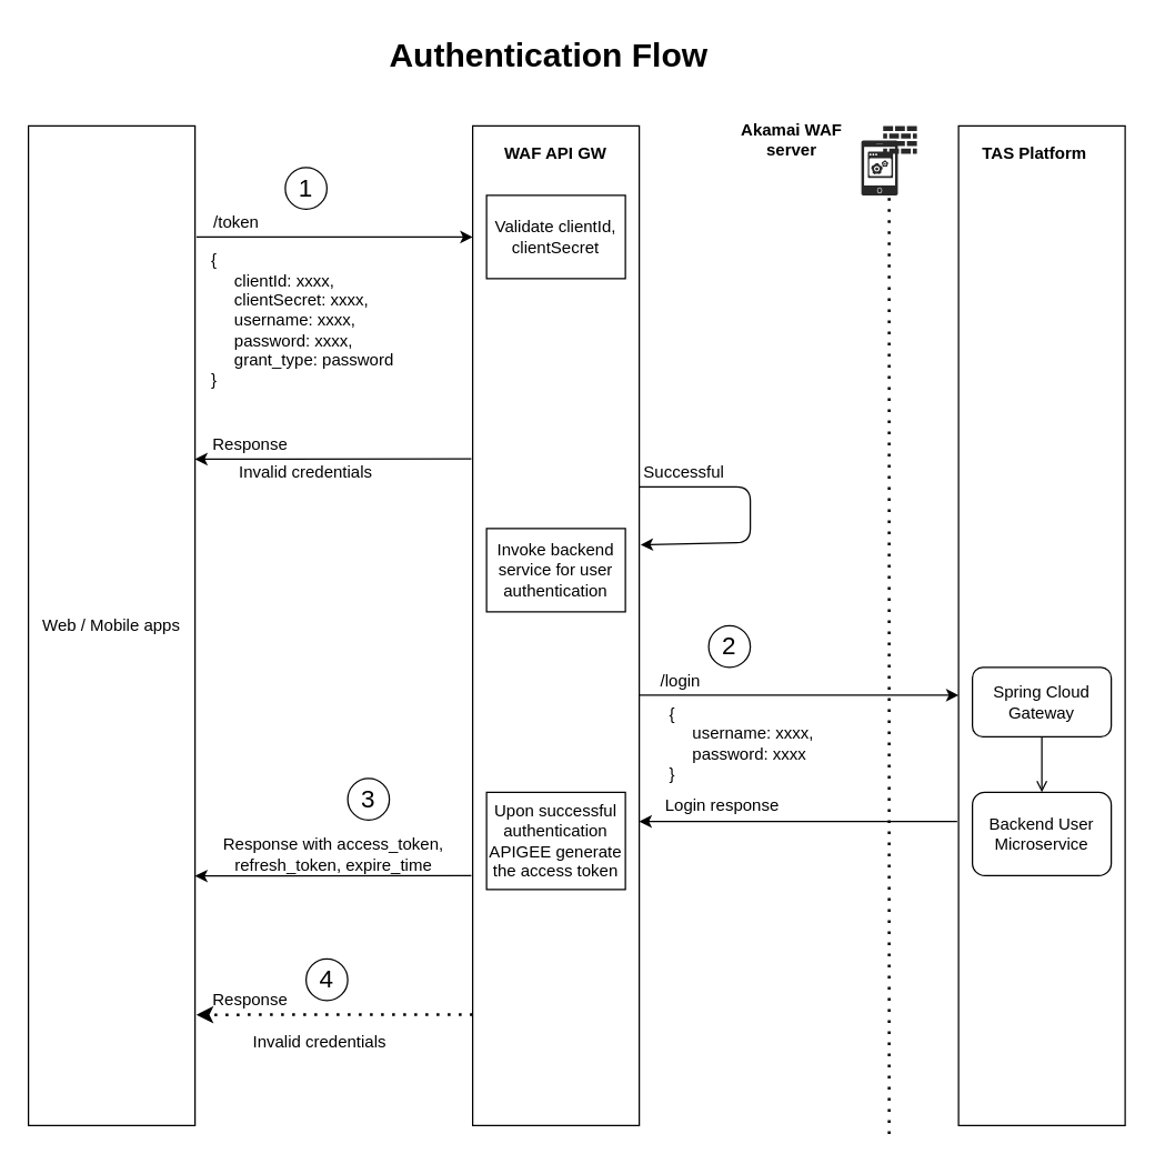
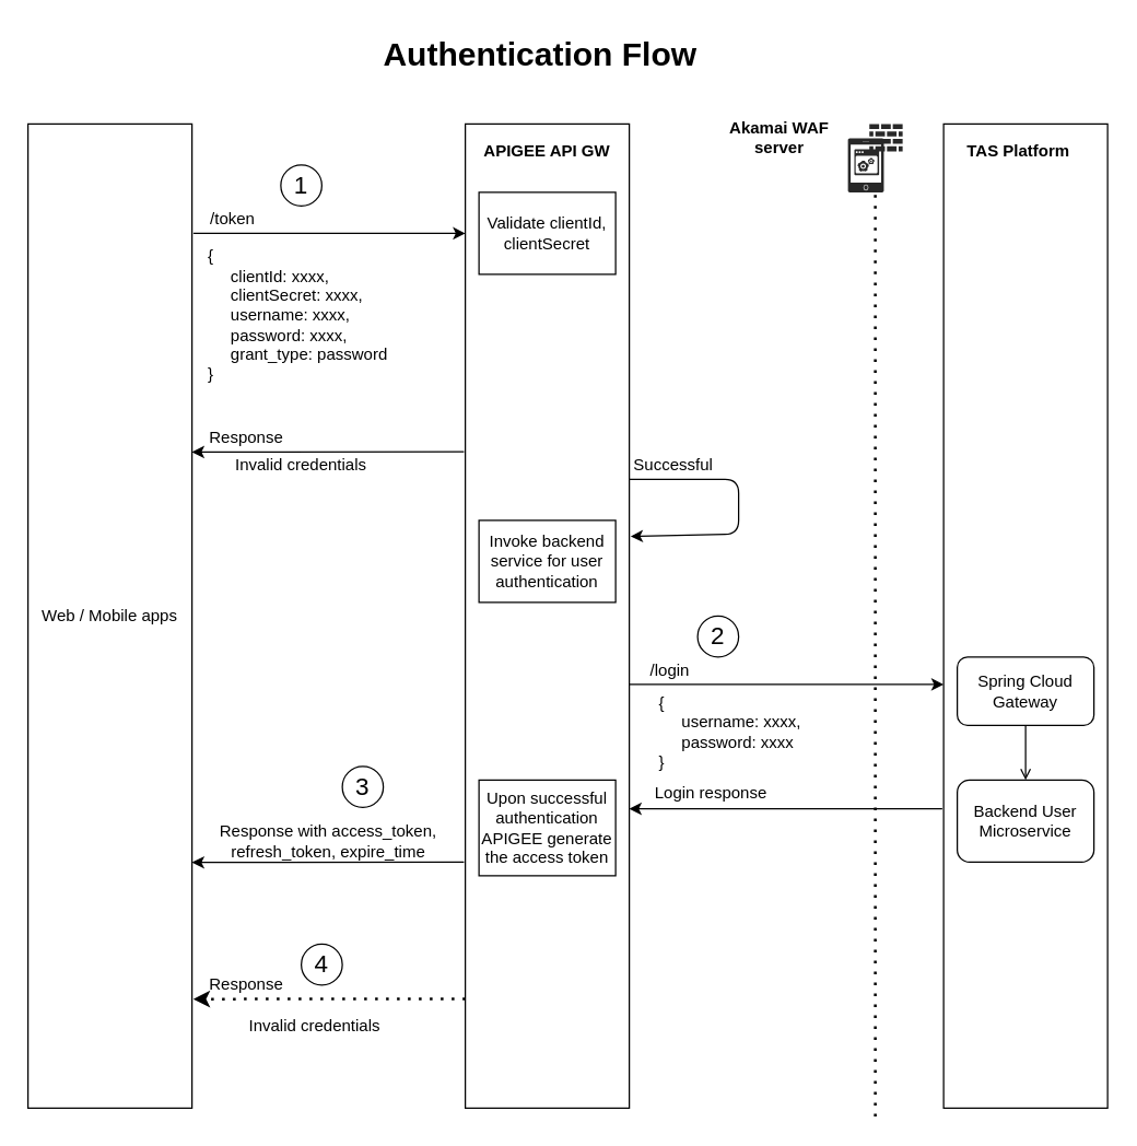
  <mxCell id="0" />
  <mxCell id="1" parent="0" />
  <mxCell id="2" value="Web / Mobile apps" style="rounded=0;whiteSpace=wrap;html=1;" parent="1" vertex="1"><mxGeometry x="20" y="90" width="120" height="720" as="geometry" /></mxCell>
  <mxCell id="3" value="" style="rounded=0;whiteSpace=wrap;html=1;" parent="1" vertex="1"><mxGeometry x="340" y="90" width="120" height="720" as="geometry" /></mxCell>
  <mxCell id="4" value="" style="rounded=0;whiteSpace=wrap;html=1;" parent="1" vertex="1"><mxGeometry x="690" y="90" width="120" height="720" as="geometry" /></mxCell>
- <mxCell id="5" value="&lt;b&gt;WAF API GW&lt;/b&gt;" style="text;html=1;strokeColor=none;fillColor=none;align=center;verticalAlign=middle;whiteSpace=wrap;rounded=0;" parent="1" vertex="1"><mxGeometry x="345" y="100" width="110" height="20" as="geometry" /></mxCell>
+ <mxCell id="5" value="&lt;b&gt;APIGEE API GW&lt;/b&gt;" style="text;html=1;strokeColor=none;fillColor=none;align=center;verticalAlign=middle;whiteSpace=wrap;rounded=0;" parent="1" vertex="1"><mxGeometry x="345" y="100" width="110" height="20" as="geometry" /></mxCell>
  <mxCell id="6" value="" style="endArrow=classic;html=1;" parent="1" edge="1"><mxGeometry width="50" height="50" relative="1" as="geometry"><mxPoint x="141" y="170" as="sourcePoint" /><mxPoint x="340" y="170" as="targetPoint" /></mxGeometry></mxCell>
  <mxCell id="7" value="/token" style="text;html=1;strokeColor=none;fillColor=none;align=center;verticalAlign=middle;whiteSpace=wrap;rounded=0;" parent="1" vertex="1"><mxGeometry x="110" y="150" width="120" height="20" as="geometry" /></mxCell>
  <mxCell id="8" value="{&lt;br&gt;&amp;nbsp; &amp;nbsp; &amp;nbsp;clientId: xxxx,&lt;br&gt;&amp;nbsp; &amp;nbsp; &amp;nbsp;clientSecret: xxxx,&lt;br&gt;&amp;nbsp; &amp;nbsp; &amp;nbsp;username: xxxx,&lt;br&gt;&amp;nbsp; &amp;nbsp; &amp;nbsp;password: xxxx,&lt;br&gt;&amp;nbsp; &amp;nbsp; &amp;nbsp;grant_type: password&lt;br&gt;}" style="text;html=1;strokeColor=none;fillColor=none;align=left;verticalAlign=middle;whiteSpace=wrap;rounded=0;" parent="1" vertex="1"><mxGeometry x="150" y="180" width="180" height="100" as="geometry" /></mxCell>
  <mxCell id="9" value="Validate clientId, clientSecret" style="rounded=0;whiteSpace=wrap;html=1;" parent="1" vertex="1"><mxGeometry x="350" y="140" width="100" height="60" as="geometry" /></mxCell>
  <mxCell id="10" value="Invoke backend service for user authentication" style="rounded=0;whiteSpace=wrap;html=1;" parent="1" vertex="1"><mxGeometry x="350" y="380" width="100" height="60" as="geometry" /></mxCell>
  <mxCell id="11" value="" style="endArrow=classic;html=1;" parent="1" edge="1"><mxGeometry width="50" height="50" relative="1" as="geometry"><mxPoint x="460" y="500" as="sourcePoint" /><mxPoint x="690" y="500" as="targetPoint" /></mxGeometry></mxCell>
  <mxCell id="12" value="/login" style="text;html=1;strokeColor=none;fillColor=none;align=center;verticalAlign=middle;whiteSpace=wrap;rounded=0;" parent="1" vertex="1"><mxGeometry x="430" y="480" width="120" height="20" as="geometry" /></mxCell>
  <mxCell id="13" value="{&lt;br&gt;&amp;nbsp; &amp;nbsp; &amp;nbsp;username: xxxx,&lt;br&gt;&amp;nbsp; &amp;nbsp; &amp;nbsp;password: xxxx&lt;br&gt;}" style="text;html=1;strokeColor=none;fillColor=none;align=left;verticalAlign=middle;whiteSpace=wrap;rounded=0;" parent="1" vertex="1"><mxGeometry x="480" y="510" width="180" height="50" as="geometry" /></mxCell>
  <mxCell id="14" value="" style="endArrow=classic;html=1;exitX=-0.008;exitY=0.333;exitDx=0;exitDy=0;exitPerimeter=0;" parent="1" source="3" edge="1"><mxGeometry width="50" height="50" relative="1" as="geometry"><mxPoint x="151" y="180" as="sourcePoint" /><mxPoint x="140" y="330" as="targetPoint" /><Array as="points" /></mxGeometry></mxCell>
  <mxCell id="15" value="Invalid credentials" style="text;html=1;strokeColor=none;fillColor=none;align=center;verticalAlign=middle;whiteSpace=wrap;rounded=0;" parent="1" vertex="1"><mxGeometry x="160" y="740" width="140" height="20" as="geometry" /></mxCell>
  <mxCell id="16" value="Response" style="text;html=1;strokeColor=none;fillColor=none;align=center;verticalAlign=middle;whiteSpace=wrap;rounded=0;" parent="1" vertex="1"><mxGeometry x="110" y="710" width="140" height="20" as="geometry" /></mxCell>
  <mxCell id="17" value="" style="endArrow=classic;html=1;entryX=1.008;entryY=0.419;entryDx=0;entryDy=0;entryPerimeter=0;" parent="1" target="3" edge="1"><mxGeometry width="50" height="50" relative="1" as="geometry"><mxPoint x="460" y="350" as="sourcePoint" /><mxPoint x="550" y="390" as="targetPoint" /><Array as="points"><mxPoint x="540" y="350" /><mxPoint x="540" y="390" /></Array></mxGeometry></mxCell>
  <mxCell id="18" value="Successful" style="text;html=1;strokeColor=none;fillColor=none;align=center;verticalAlign=middle;whiteSpace=wrap;rounded=0;" parent="1" vertex="1"><mxGeometry x="435" y="330" width="115" height="20" as="geometry" /></mxCell>
  <mxCell id="19" value="" style="endArrow=classic;html=1;" parent="1" edge="1"><mxGeometry width="50" height="50" relative="1" as="geometry"><mxPoint x="689" y="591" as="sourcePoint" /><mxPoint x="460" y="591" as="targetPoint" /></mxGeometry></mxCell>
  <mxCell id="20" value="Login response" style="text;html=1;strokeColor=none;fillColor=none;align=center;verticalAlign=middle;whiteSpace=wrap;rounded=0;" parent="1" vertex="1"><mxGeometry x="460" y="570" width="120" height="20" as="geometry" /></mxCell>
  <mxCell id="21" value="Upon successful authentication APIGEE generate the access token" style="rounded=0;whiteSpace=wrap;html=1;" parent="1" vertex="1"><mxGeometry x="350" y="570" width="100" height="70" as="geometry" /></mxCell>
  <mxCell id="22" value="" style="endArrow=classic;html=1;exitX=-0.008;exitY=0.333;exitDx=0;exitDy=0;exitPerimeter=0;" parent="1" edge="1"><mxGeometry width="50" height="50" relative="1" as="geometry"><mxPoint x="339.04" y="630" as="sourcePoint" /><mxPoint x="140" y="630.24" as="targetPoint" /><Array as="points" /></mxGeometry></mxCell>
  <mxCell id="23" value="Response with access_token, refresh_token, expire_time" style="text;html=1;strokeColor=none;fillColor=none;align=center;verticalAlign=middle;whiteSpace=wrap;rounded=0;" parent="1" vertex="1"><mxGeometry x="150" y="600" width="180" height="30" as="geometry" /></mxCell>
  <mxCell id="24" value="" style="endArrow=classic;html=1;exitX=-0.008;exitY=0.333;exitDx=0;exitDy=0;exitPerimeter=0;dashed=1;html=1;dashPattern=1 3;strokeWidth=2;" parent="1" edge="1"><mxGeometry width="50" height="50" relative="1" as="geometry"><mxPoint x="340" y="730" as="sourcePoint" /><mxPoint x="140.96" y="730.24" as="targetPoint" /><Array as="points" /></mxGeometry></mxCell>
  <mxCell id="25" value="Response" style="text;html=1;strokeColor=none;fillColor=none;align=center;verticalAlign=middle;whiteSpace=wrap;rounded=0;" parent="1" vertex="1"><mxGeometry x="110" y="310" width="140" height="20" as="geometry" /></mxCell>
  <mxCell id="26" value="Invalid credentials" style="text;html=1;strokeColor=none;fillColor=none;align=center;verticalAlign=middle;whiteSpace=wrap;rounded=0;" parent="1" vertex="1"><mxGeometry x="150" y="330" width="140" height="20" as="geometry" /></mxCell>
  <mxCell id="27" value="&lt;font style=&quot;font-size: 24px&quot;&gt;&lt;b&gt;Authentication Flow&lt;/b&gt;&lt;/font&gt;" style="text;html=1;strokeColor=none;fillColor=none;align=center;verticalAlign=middle;whiteSpace=wrap;rounded=0;" parent="1" vertex="1"><mxGeometry x="260" y="20" width="270" height="40" as="geometry" /></mxCell>
  <mxCell id="28" value="&lt;font style=&quot;font-size: 18px&quot;&gt;1&lt;/font&gt;" style="ellipse;whiteSpace=wrap;html=1;" parent="1" vertex="1"><mxGeometry x="205" y="120" width="30" height="30" as="geometry" /></mxCell>
  <mxCell id="29" value="&lt;font style=&quot;font-size: 18px&quot;&gt;2&lt;/font&gt;" style="ellipse;whiteSpace=wrap;html=1;" parent="1" vertex="1"><mxGeometry x="510" y="450" width="30" height="30" as="geometry" /></mxCell>
  <mxCell id="30" value="&lt;font style=&quot;font-size: 18px&quot;&gt;3&lt;/font&gt;" style="ellipse;whiteSpace=wrap;html=1;" parent="1" vertex="1"><mxGeometry x="250" y="560" width="30" height="30" as="geometry" /></mxCell>
  <mxCell id="31" value="&lt;font style=&quot;font-size: 18px&quot;&gt;4&lt;/font&gt;" style="ellipse;whiteSpace=wrap;html=1;" parent="1" vertex="1"><mxGeometry x="220" y="690" width="30" height="30" as="geometry" /></mxCell>
  <mxCell id="32" value="" style="endArrow=none;dashed=1;html=1;dashPattern=1 3;strokeWidth=2;" edge="1" parent="1" source="33"><mxGeometry width="50" height="50" relative="1" as="geometry"><mxPoint x="640" y="816" as="sourcePoint" /><mxPoint x="640" y="90" as="targetPoint" /></mxGeometry></mxCell>
  <mxCell id="33" value="" style="verticalLabelPosition=bottom;html=1;fillColor=#282828;strokeColor=none;verticalAlign=top;pointerEvents=1;align=center;shape=mxgraph.cisco_safe.security_icons.waf;" vertex="1" parent="1"><mxGeometry x="620" y="90" width="40" height="50" as="geometry" /></mxCell>
  <mxCell id="34" value="" style="endArrow=none;dashed=1;html=1;dashPattern=1 3;strokeWidth=2;" edge="1" parent="1" target="33"><mxGeometry width="50" height="50" relative="1" as="geometry"><mxPoint x="640" y="816" as="sourcePoint" /><mxPoint x="640" y="90" as="targetPoint" /></mxGeometry></mxCell>
  <mxCell id="35" value="&lt;b&gt;Akamai WAF server&lt;/b&gt;" style="text;html=1;strokeColor=none;fillColor=none;align=center;verticalAlign=middle;whiteSpace=wrap;rounded=0;" vertex="1" parent="1"><mxGeometry x="515" y="90" width="110" height="20" as="geometry" /></mxCell>
  <mxCell id="36" value="&lt;b&gt;TAS Platform&lt;/b&gt;" style="text;html=1;strokeColor=none;fillColor=none;align=center;verticalAlign=middle;whiteSpace=wrap;rounded=0;" vertex="1" parent="1"><mxGeometry x="690" y="100" width="110" height="20" as="geometry" /></mxCell>
  <mxCell id="37" style="edgeStyle=orthogonalEdgeStyle;rounded=0;orthogonalLoop=1;jettySize=auto;html=1;entryX=0.5;entryY=0;entryDx=0;entryDy=0;endArrow=open;" edge="1" parent="1" source="38" target="39"><mxGeometry relative="1" as="geometry" /></mxCell>
  <mxCell id="38" value="Spring Cloud Gateway" style="rounded=1;whiteSpace=wrap;html=1;" vertex="1" parent="1"><mxGeometry x="700" y="480" width="100" height="50" as="geometry" /></mxCell>
  <mxCell id="39" value="Backend User Microservice" style="rounded=1;whiteSpace=wrap;html=1;" vertex="1" parent="1"><mxGeometry x="700" y="570" width="100" height="60" as="geometry" /></mxCell>
